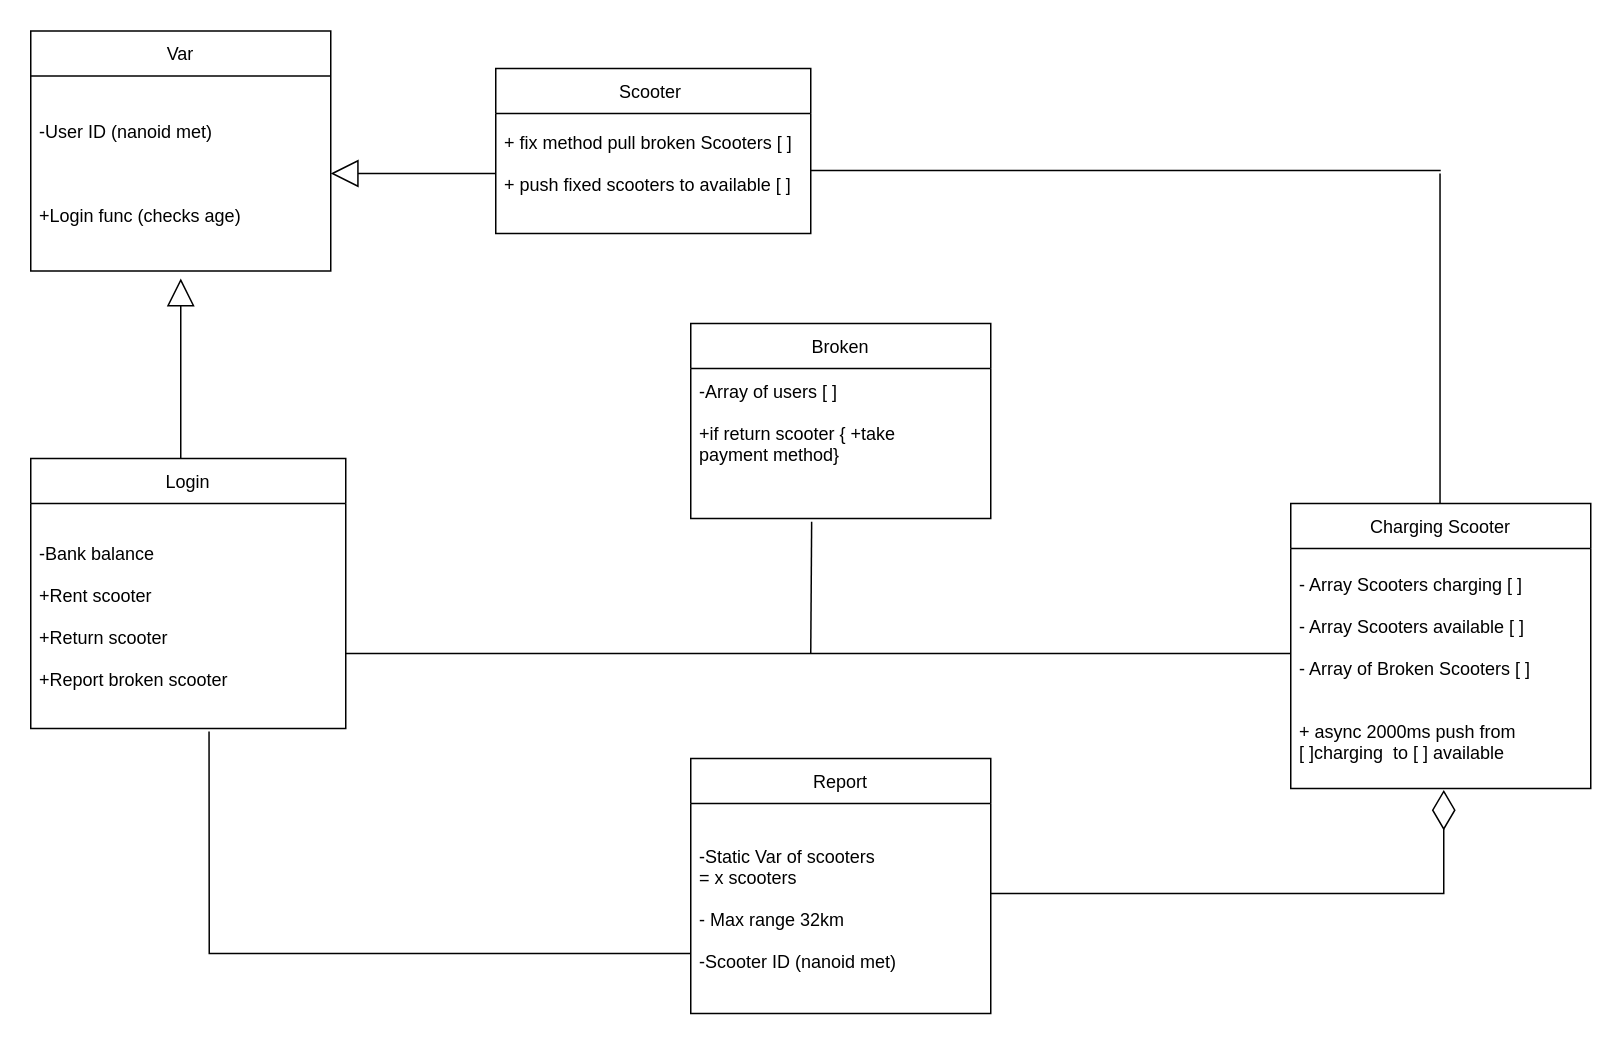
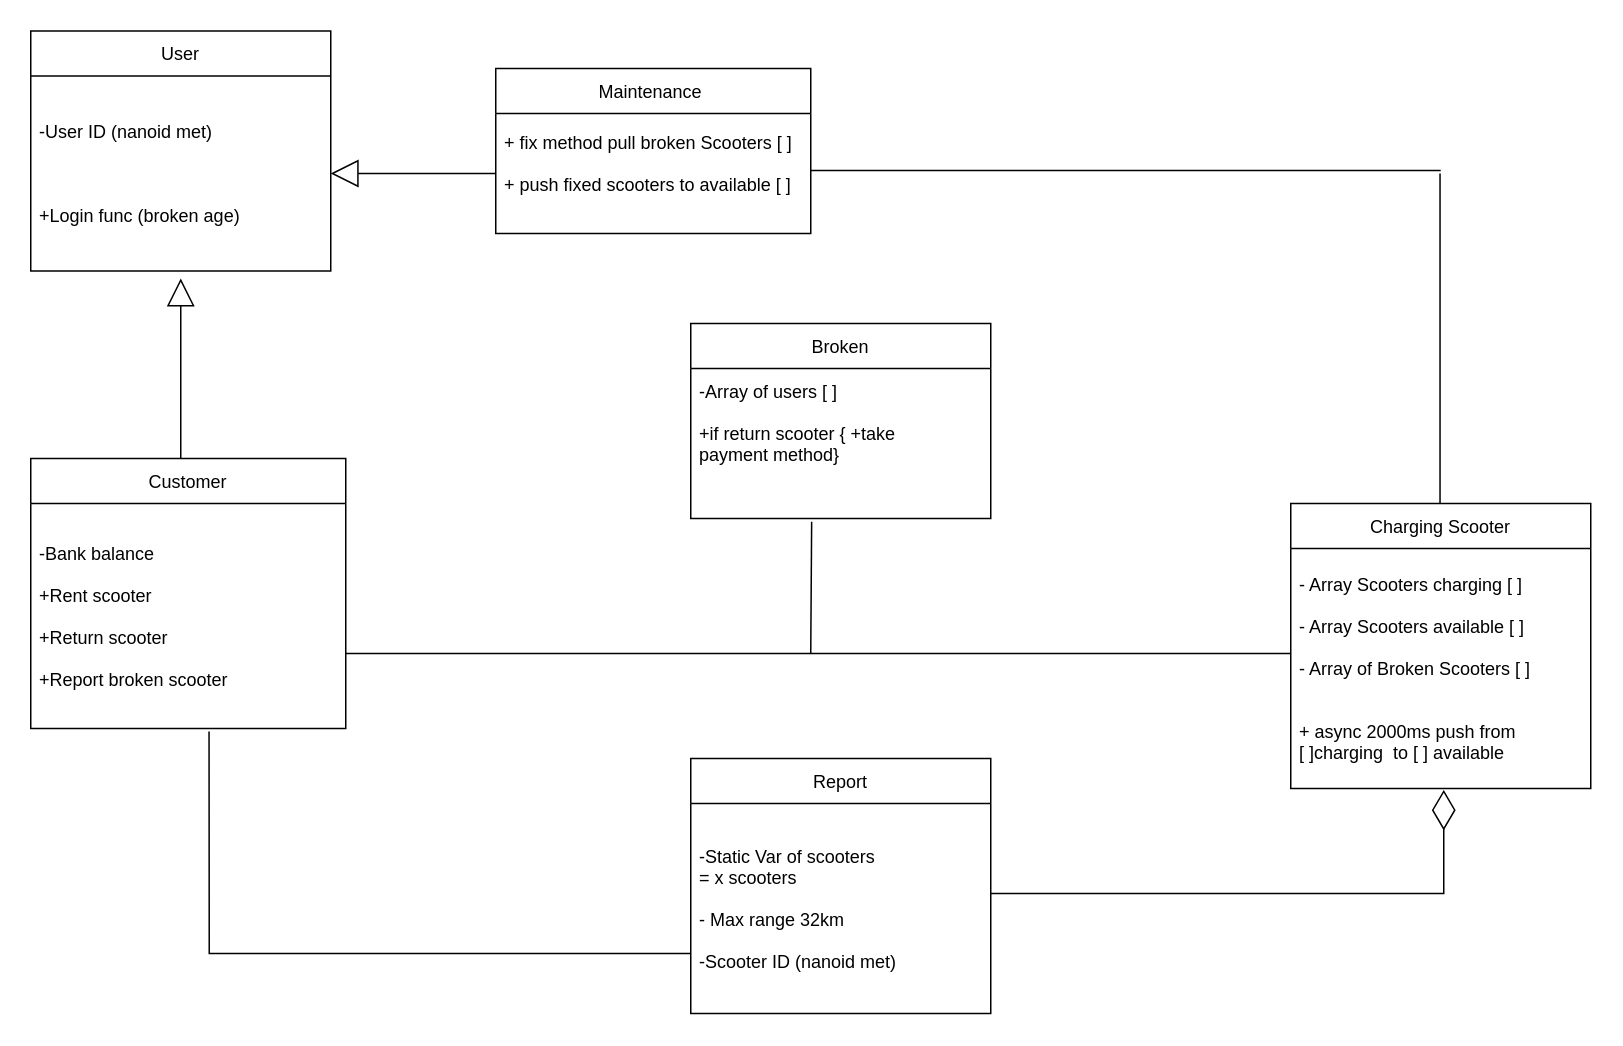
  <mxCell id="0" />
  <mxCell id="1" parent="0" />
- <mxCell id="2" value="Var" style="swimlane;fontStyle=0;childLayout=stackLayout;horizontal=1;startSize=30;horizontalStack=0;resizeParent=1;resizeParentMax=0;resizeLast=0;collapsible=1;marginBottom=0;" vertex="1" parent="1"><mxGeometry x="20" y="20" width="200" height="160" as="geometry" /></mxCell>
- <mxCell id="3" value="-User ID (nanoid met)&#10;&#10;&#10;&#10;+Login func (checks age)" style="text;strokeColor=none;fillColor=none;align=left;verticalAlign=middle;spacingLeft=4;spacingRight=4;overflow=hidden;points=[[0,0.5],[1,0.5]];portConstraint=eastwest;rotatable=0;" vertex="1" parent="2"><mxGeometry y="30" width="200" height="130" as="geometry" /></mxCell>
+ <mxCell id="2" value="User" style="swimlane;fontStyle=0;childLayout=stackLayout;horizontal=1;startSize=30;horizontalStack=0;resizeParent=1;resizeParentMax=0;resizeLast=0;collapsible=1;marginBottom=0;" vertex="1" parent="1"><mxGeometry x="20" y="20" width="200" height="160" as="geometry" /></mxCell>
+ <mxCell id="3" value="-User ID (nanoid met)&#10;&#10;&#10;&#10;+Login func (broken age)" style="text;strokeColor=none;fillColor=none;align=left;verticalAlign=middle;spacingLeft=4;spacingRight=4;overflow=hidden;points=[[0,0.5],[1,0.5]];portConstraint=eastwest;rotatable=0;" vertex="1" parent="2"><mxGeometry y="30" width="200" height="130" as="geometry" /></mxCell>
  <mxCell id="4" value="Broken" style="swimlane;fontStyle=0;childLayout=stackLayout;horizontal=1;startSize=30;horizontalStack=0;resizeParent=1;resizeParentMax=0;resizeLast=0;collapsible=1;marginBottom=0;" vertex="1" parent="1"><mxGeometry x="460" y="215" width="200" height="130" as="geometry" /></mxCell>
  <mxCell id="5" value="-Array of users [ ]&#10;&#10;+if return scooter { +take &#10;payment method}&#10;&#10;" style="text;strokeColor=none;fillColor=none;align=left;verticalAlign=middle;spacingLeft=4;spacingRight=4;overflow=hidden;points=[[0,0.5],[1,0.5]];portConstraint=eastwest;rotatable=0;" vertex="1" parent="4"><mxGeometry y="30" width="200" height="100" as="geometry" /></mxCell>
  <mxCell id="6" value="Report" style="swimlane;fontStyle=0;childLayout=stackLayout;horizontal=1;startSize=30;horizontalStack=0;resizeParent=1;resizeParentMax=0;resizeLast=0;collapsible=1;marginBottom=0;" vertex="1" parent="1"><mxGeometry x="460" y="505" width="200" height="170" as="geometry" /></mxCell>
  <mxCell id="7" value="-Static Var of scooters&#10;= x scooters&#10;&#10;- Max range 32km&#10;&#10;-Scooter ID (nanoid met)" style="text;strokeColor=none;fillColor=none;align=left;verticalAlign=middle;spacingLeft=4;spacingRight=4;overflow=hidden;points=[[0,0.5],[1,0.5]];portConstraint=eastwest;rotatable=0;" vertex="1" parent="6"><mxGeometry y="30" width="200" height="140" as="geometry" /></mxCell>
  <mxCell id="8" value="Charging Scooter" style="swimlane;fontStyle=0;childLayout=stackLayout;horizontal=1;startSize=30;horizontalStack=0;resizeParent=1;resizeParentMax=0;resizeLast=0;collapsible=1;marginBottom=0;" vertex="1" parent="1"><mxGeometry x="860" y="335" width="200" height="190" as="geometry" /></mxCell>
  <mxCell id="9" value="- Array Scooters charging [ ]&#10;&#10;- Array Scooters available [ ]&#10;&#10;- Array of Broken Scooters [ ]&#10;&#10;&#10;+ async 2000ms push from &#10;[ ]charging  to [ ] available" style="text;strokeColor=none;fillColor=none;align=left;verticalAlign=middle;spacingLeft=4;spacingRight=4;overflow=hidden;points=[[0,0.5],[1,0.5]];portConstraint=eastwest;rotatable=0;" vertex="1" parent="8"><mxGeometry y="30" width="200" height="160" as="geometry" /></mxCell>
- <mxCell id="10" value="Scooter " style="swimlane;fontStyle=0;childLayout=stackLayout;horizontal=1;startSize=30;horizontalStack=0;resizeParent=1;resizeParentMax=0;resizeLast=0;collapsible=1;marginBottom=0;" vertex="1" parent="1"><mxGeometry x="330" y="45" width="210" height="110" as="geometry" /></mxCell>
+ <mxCell id="10" value="Maintenance " style="swimlane;fontStyle=0;childLayout=stackLayout;horizontal=1;startSize=30;horizontalStack=0;resizeParent=1;resizeParentMax=0;resizeLast=0;collapsible=1;marginBottom=0;" vertex="1" parent="1"><mxGeometry x="330" y="45" width="210" height="110" as="geometry" /></mxCell>
  <mxCell id="11" value="+ fix method pull broken Scooters [ ]&#10;&#10;+ push fixed scooters to available [ ]&#10;" style="text;strokeColor=none;fillColor=none;align=left;verticalAlign=middle;spacingLeft=4;spacingRight=4;overflow=hidden;points=[[0,0.5],[1,0.5]];portConstraint=eastwest;rotatable=0;" vertex="1" parent="10"><mxGeometry y="30" width="210" height="80" as="geometry" /></mxCell>
  <mxCell id="12" value="" style="endArrow=none;html=1;rounded=0;entryX=0.566;entryY=1.013;entryDx=0;entryDy=0;entryPerimeter=0;" edge="1" parent="1" target="17"><mxGeometry width="50" height="50" relative="1" as="geometry"><mxPoint x="460" y="635" as="sourcePoint" /><mxPoint x="139.07" y="506.2" as="targetPoint" /><Array as="points"><mxPoint x="139" y="635" /></Array></mxGeometry></mxCell>
  <mxCell id="13" value="" style="endArrow=none;html=1;rounded=0;entryX=0;entryY=0.438;entryDx=0;entryDy=0;entryPerimeter=0;" edge="1" parent="1" target="9"><mxGeometry width="50" height="50" relative="1" as="geometry"><mxPoint x="230" y="435" as="sourcePoint" /><mxPoint x="790" y="465" as="targetPoint" /></mxGeometry></mxCell>
  <mxCell id="14" value="" style="endArrow=diamondThin;endFill=0;endSize=24;html=1;rounded=0;entryX=0.51;entryY=1.006;entryDx=0;entryDy=0;entryPerimeter=0;" edge="1" parent="1" target="9"><mxGeometry width="160" relative="1" as="geometry"><mxPoint x="660" y="595" as="sourcePoint" /><mxPoint x="820" y="595" as="targetPoint" /><Array as="points"><mxPoint x="962" y="595" /></Array></mxGeometry></mxCell>
- <mxCell id="15" value="Login" style="swimlane;fontStyle=0;childLayout=stackLayout;horizontal=1;startSize=30;horizontalStack=0;resizeParent=1;resizeParentMax=0;resizeLast=0;collapsible=1;marginBottom=0;" vertex="1" parent="1"><mxGeometry x="20" y="305" width="210" height="180" as="geometry" /></mxCell>
+ <mxCell id="15" value="Customer" style="swimlane;fontStyle=0;childLayout=stackLayout;horizontal=1;startSize=30;horizontalStack=0;resizeParent=1;resizeParentMax=0;resizeLast=0;collapsible=1;marginBottom=0;" vertex="1" parent="1"><mxGeometry x="20" y="305" width="210" height="180" as="geometry" /></mxCell>
  <mxCell id="16" value="" style="endArrow=block;endSize=16;endFill=0;html=1;rounded=0;" edge="1" parent="15"><mxGeometry x="-1" y="-399" width="160" relative="1" as="geometry"><mxPoint x="100" as="sourcePoint" /><mxPoint x="100" y="-120" as="targetPoint" /><mxPoint x="370" y="249" as="offset" /></mxGeometry></mxCell>
  <mxCell id="17" value="-Bank balance&#10;&#10;+Rent scooter&#10;&#10;+Return scooter&#10;&#10;+Report broken scooter" style="text;strokeColor=none;fillColor=none;align=left;verticalAlign=middle;spacingLeft=4;spacingRight=4;overflow=hidden;points=[[0,0.5],[1,0.5]];portConstraint=eastwest;rotatable=0;" vertex="1" parent="15"><mxGeometry y="30" width="210" height="150" as="geometry" /></mxCell>
  <mxCell id="18" value="" style="endArrow=none;html=1;rounded=0;" edge="1" parent="1"><mxGeometry width="50" height="50" relative="1" as="geometry"><mxPoint x="960" y="113" as="sourcePoint" /><mxPoint x="540" y="113" as="targetPoint" /></mxGeometry></mxCell>
  <mxCell id="19" value="" style="endArrow=block;endSize=16;endFill=0;html=1;rounded=0;entryX=1;entryY=0.5;entryDx=0;entryDy=0;exitX=0;exitY=0.5;exitDx=0;exitDy=0;" edge="1" parent="1" source="11" target="3"><mxGeometry x="-1" y="-399" width="160" relative="1" as="geometry"><mxPoint x="300" y="215" as="sourcePoint" /><mxPoint x="460" y="215" as="targetPoint" /><mxPoint x="370" y="249" as="offset" /></mxGeometry></mxCell>
  <mxCell id="20" value="" style="endArrow=none;html=1;rounded=0;" edge="1" parent="1"><mxGeometry width="50" height="50" relative="1" as="geometry"><mxPoint x="959.52" y="335" as="sourcePoint" /><mxPoint x="959.52" as="targetPoint" y="115" /><Array as="points" /></mxGeometry></mxCell>
  <mxCell id="21" value="" style="endArrow=none;html=1;rounded=0;entryX=0.403;entryY=1.021;entryDx=0;entryDy=0;entryPerimeter=0;" edge="1" parent="1" target="5"><mxGeometry width="50" height="50" relative="1" as="geometry"><mxPoint x="540" y="435" as="sourcePoint" /><mxPoint x="590" y="385" as="targetPoint" /></mxGeometry></mxCell>
